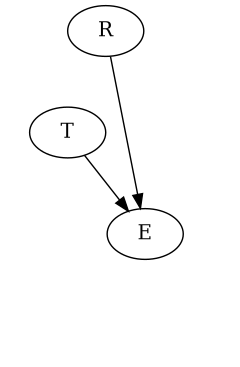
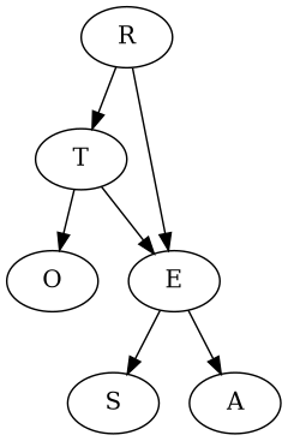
  digraph {
    T
+   O
    E
+   S
+   A
    R
+   T -> O
    T -> E
+   E -> S
+   E -> A
+   R -> T
    R -> E
  }
